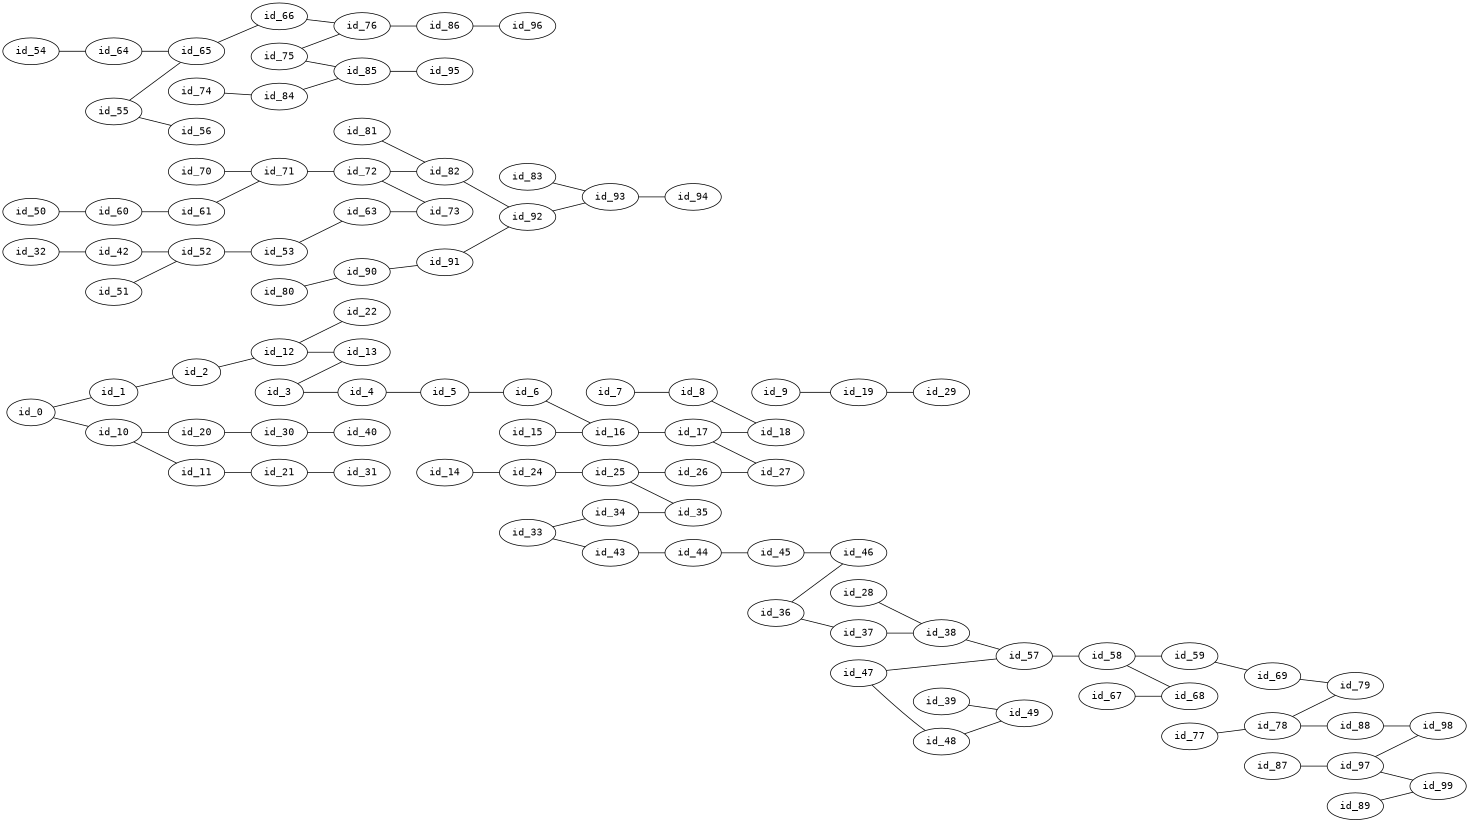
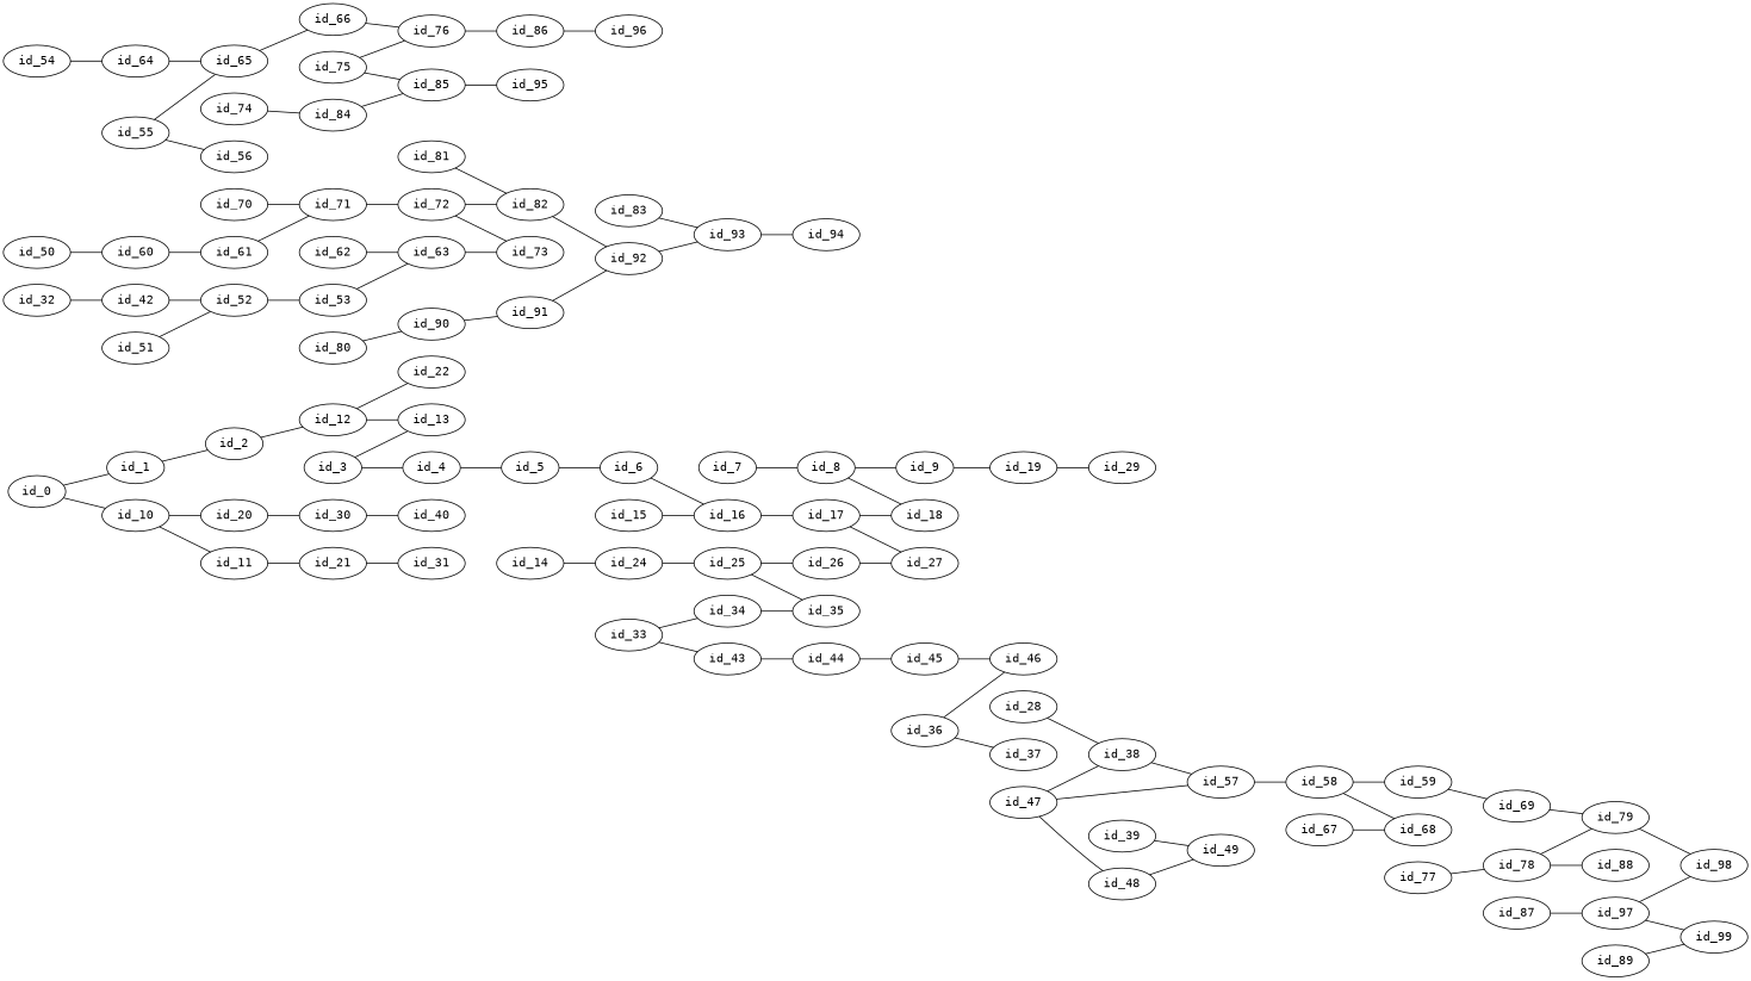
  graph {
    fontname="DejaVu Sans Mono"
    rankdir=LR
    node [fontname="DejaVu Sans Mono"]
    edge [fontname="DejaVu Sans Mono"]
    id_0
    id_1
    id_10
    id_2
    id_11
    id_20
    id_12
    id_13
    id_22
    id_3
    id_4
    id_5
    id_14
    id_24
    id_6
    id_16
    id_17
    id_7
    id_8
    id_9
    id_18
    id_19
    id_29
    id_21
    id_30
    id_31
    id_25
    id_15
    id_27
    id_40
    id_26
    id_35
    id_28
    id_38
    id_57
    id_32
    id_42
    id_52
    id_33
    id_34
    id_43
    id_44
    id_36
    id_37
    id_46
    id_48
    id_49
    id_39
    id_51
    id_53
    id_45
    id_54
    id_64
    id_47
    id_58
    id_50
    id_60
    id_61
    id_63
    id_73
    id_65
    id_55
    id_56
    id_66
    id_59
    id_68
    id_69
    id_79
    id_71
    id_72
+   id_62
    id_76
    id_86
    id_67
    id_70
    id_82
    id_92
    id_74
    id_84
    id_85
    id_75
    id_95
    id_96
    id_77
    id_78
    id_88
    id_98
    id_80
    id_90
    id_91
    id_81
    id_93
    id_83
    id_94
    id_87
    id_97
    id_99
    id_89
    id_0 -- id_1
    id_0 -- id_10
    id_1 -- id_2
    id_10 -- id_11
    id_10 -- id_20
    id_2 -- id_12
    id_11 -- id_21
    id_20 -- id_30
    id_12 -- id_13
    id_12 -- id_22
    id_3 -- id_13
    id_3 -- id_4
    id_4 -- id_5
    id_5 -- id_6
    id_14 -- id_24
    id_24 -- id_25
    id_6 -- id_16
    id_16 -- id_17
    id_17 -- id_18
    id_17 -- id_27
    id_7 -- id_8
+   id_8 -- id_9
    id_8 -- id_18
    id_9 -- id_19
    id_19 -- id_29
    id_21 -- id_31
    id_30 -- id_40
    id_25 -- id_26
    id_25 -- id_35
    id_15 -- id_16
    id_26 -- id_27
    id_28 -- id_38
    id_38 -- id_57
    id_57 -- id_58
    id_32 -- id_42
    id_42 -- id_52
    id_52 -- id_53
    id_33 -- id_34
    id_33 -- id_43
    id_34 -- id_35
    id_43 -- id_44
    id_44 -- id_45
    id_36 -- id_37
    id_36 -- id_46
-   id_37 -- id_38
+   id_47 -- id_38
    id_48 -- id_49
    id_39 -- id_49
    id_51 -- id_52
    id_53 -- id_63
    id_45 -- id_46
    id_54 -- id_64
    id_64 -- id_65
    id_47 -- id_57
    id_47 -- id_48
    id_58 -- id_59
    id_58 -- id_68
    id_50 -- id_60
    id_60 -- id_61
    id_61 -- id_71
    id_63 -- id_73
    id_65 -- id_66
    id_55 -- id_65
    id_55 -- id_56
    id_66 -- id_76
    id_59 -- id_69
    id_69 -- id_79
    id_71 -- id_72
    id_72 -- id_73
    id_72 -- id_82
+   id_62 -- id_63
    id_76 -- id_86
    id_86 -- id_96
    id_67 -- id_68
    id_70 -- id_71
    id_82 -- id_92
    id_92 -- id_93
    id_74 -- id_84
    id_84 -- id_85
    id_85 -- id_95
    id_75 -- id_76
    id_75 -- id_85
    id_77 -- id_78
    id_78 -- id_79
    id_78 -- id_88
-   id_88 -- id_98
+   id_79 -- id_98
    id_80 -- id_90
    id_90 -- id_91
    id_91 -- id_92
    id_81 -- id_82
    id_93 -- id_94
    id_83 -- id_93
    id_87 -- id_97
    id_97 -- id_98
    id_97 -- id_99
    id_89 -- id_99
  }
